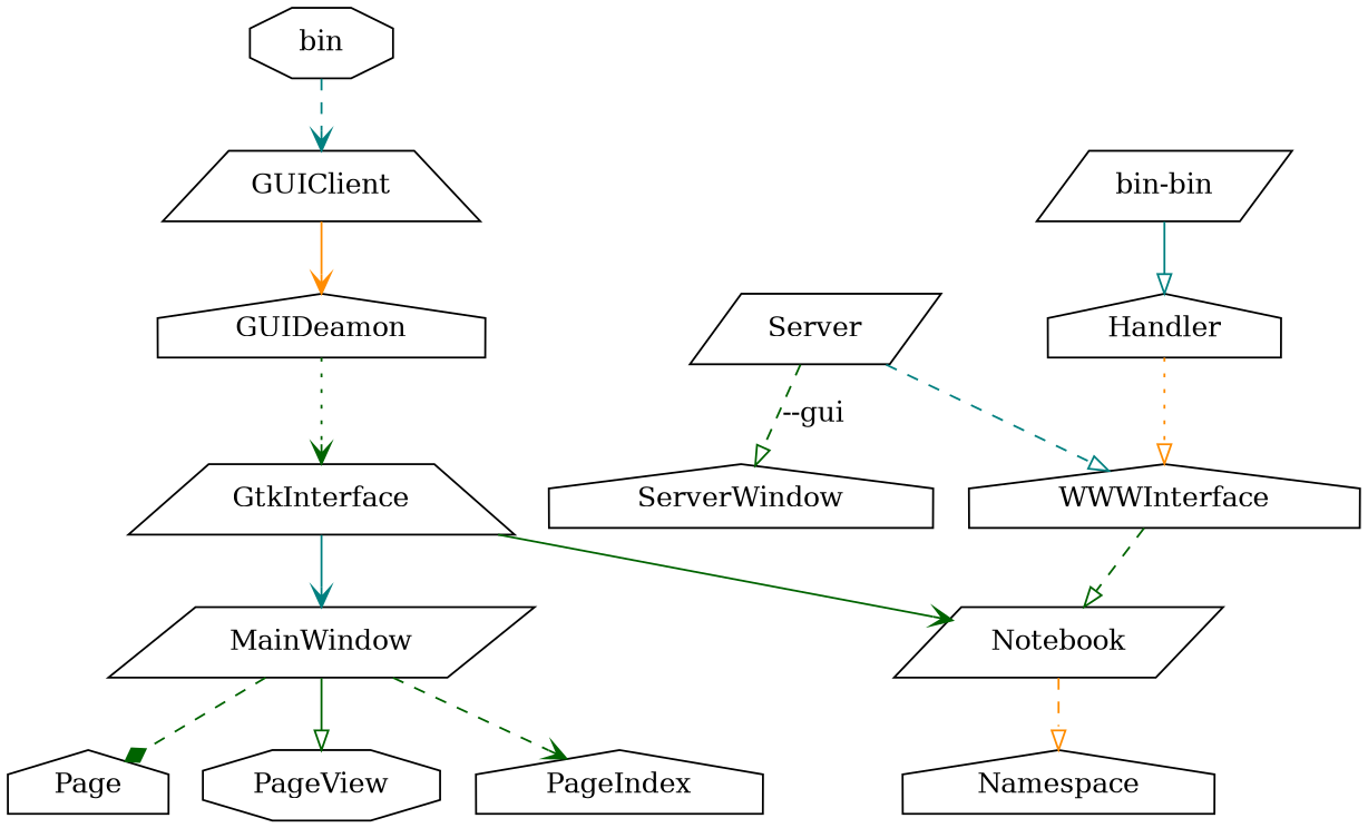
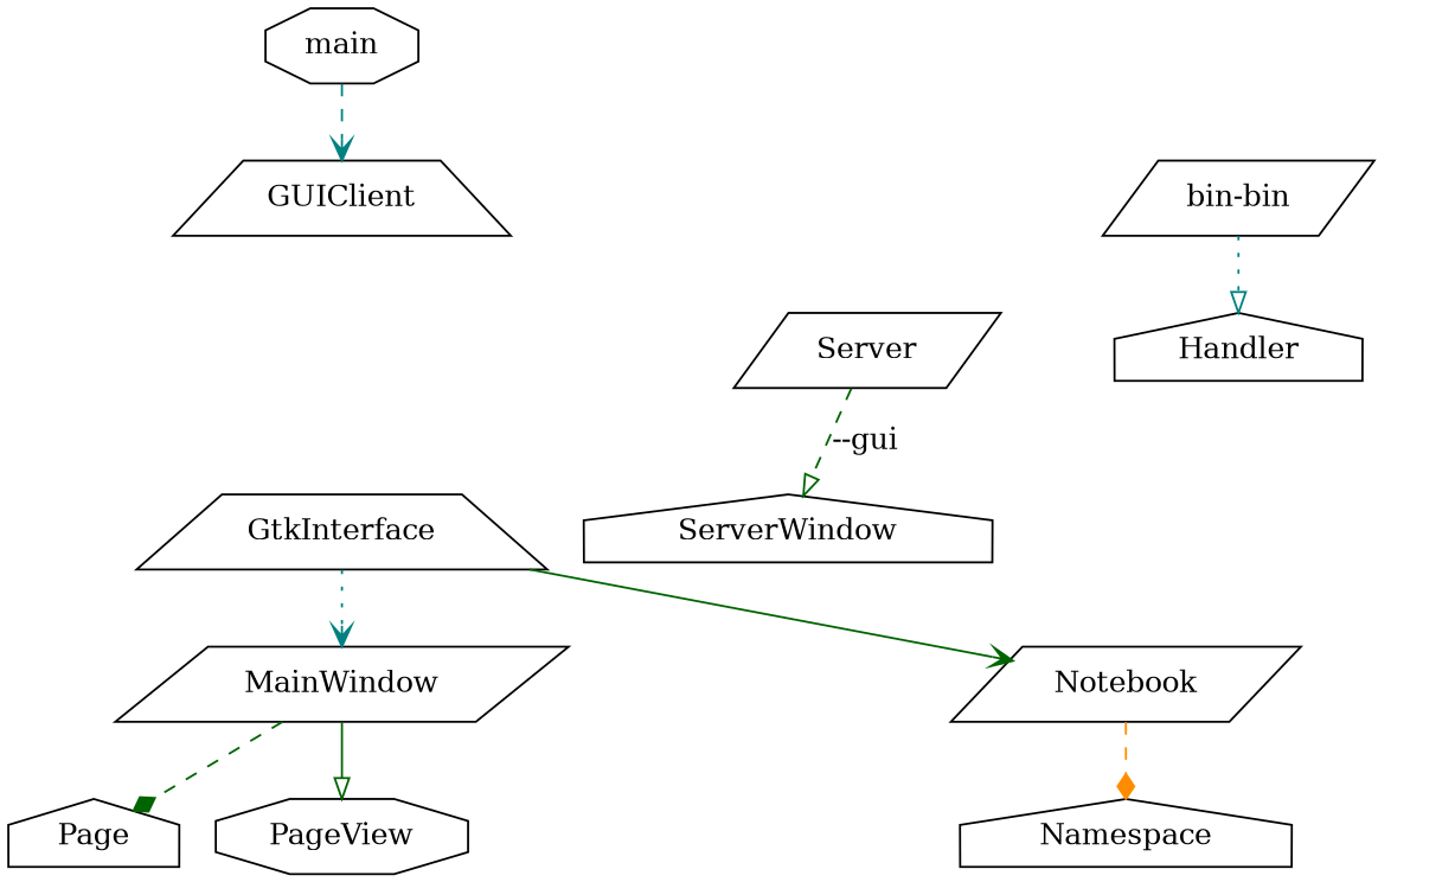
  digraph {
    node [shape=house]
    edge [arrowhead=vee color=darkgreen style=dashed]
-   main [shape=octagon label=bin]
+   main [shape=octagon]
    GUIClient [shape=trapezium]
-   GUIDeamon
    Server [shape=parallelogram]
-   WWWInterface
    ServerWindow
    n7 [label="bin-bin" shape=parallelogram]
    Handler
    GtkInterface [shape=trapezium]
    Notebook [shape=parallelogram]
    MainWindow [shape=parallelogram]
    Namespace
    Page
    PageView [shape=octagon]
-   PageIndex
    main -> GUIClient [color=teal]
-   GUIClient -> GUIDeamon [color=darkorange style=solid]
-   GUIDeamon -> GtkInterface [style=dotted]
-   Server -> WWWInterface [arrowhead=onormal color=teal]
    Server -> ServerWindow [arrowhead=onormal label="--gui"]
-   WWWInterface -> Notebook [arrowhead=onormal]
-   n7 -> Handler [arrowhead=onormal color=teal style=solid]
-   Handler -> WWWInterface [arrowhead=onormal color=darkorange style=dotted]
+   n7 -> Handler [arrowhead=onormal color=teal style=dotted]
    GtkInterface -> Notebook [style=solid]
-   GtkInterface -> MainWindow [color=teal style=solid]
-   Notebook -> Namespace [arrowhead=onormal color=darkorange]
+   GtkInterface -> MainWindow [color=teal style=dotted]
+   Notebook -> Namespace [arrowhead=diamond color=darkorange]
    MainWindow -> Page [arrowhead=diamond]
    MainWindow -> PageView [arrowhead=onormal style=solid]
-   MainWindow -> PageIndex
  }
